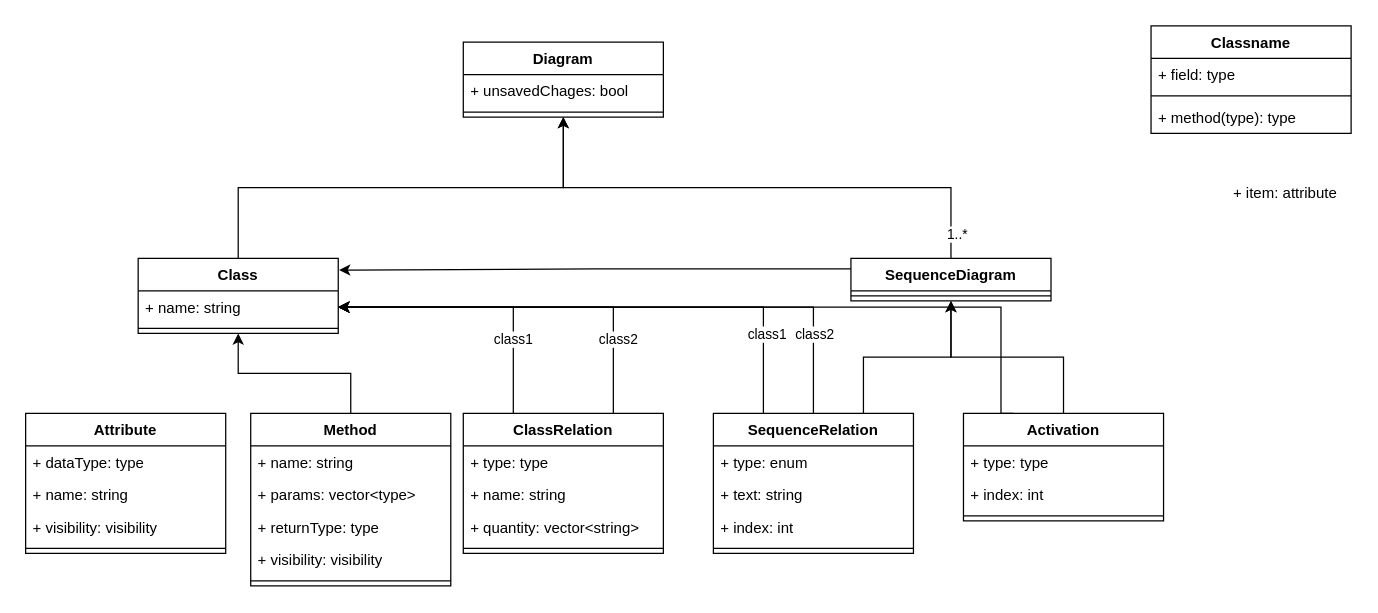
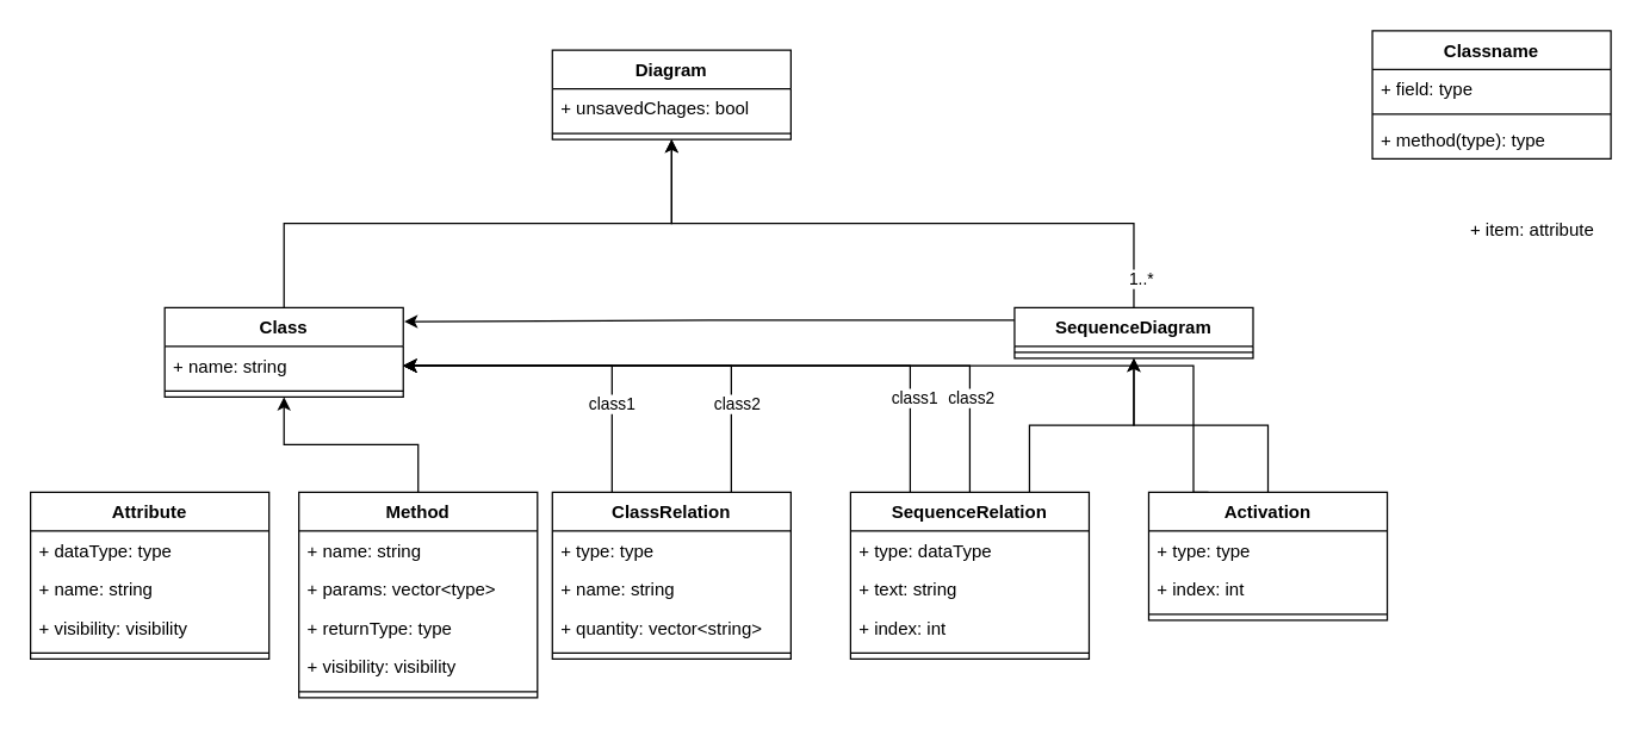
  <mxCell id="0" />
  <mxCell id="1" parent="0" />
  <mxCell id="2" value="+ item: attribute" style="text;strokeColor=none;fillColor=none;align=left;verticalAlign=top;spacingLeft=4;spacingRight=4;overflow=hidden;rotatable=0;points=[[0,0.5],[1,0.5]];portConstraint=eastwest;" vertex="1" parent="1"><mxGeometry x="980" y="140" width="100" height="26" as="geometry" /></mxCell>
  <mxCell id="3" value="Classname" style="swimlane;fontStyle=1;align=center;verticalAlign=top;childLayout=stackLayout;horizontal=1;startSize=26;horizontalStack=0;resizeParent=1;resizeParentMax=0;resizeLast=0;collapsible=1;marginBottom=0;" vertex="1" parent="1"><mxGeometry x="920" y="20" width="160" height="86" as="geometry" /></mxCell>
  <mxCell id="4" value="+ field: type" style="text;strokeColor=none;fillColor=none;align=left;verticalAlign=top;spacingLeft=4;spacingRight=4;overflow=hidden;rotatable=0;points=[[0,0.5],[1,0.5]];portConstraint=eastwest;" vertex="1" parent="3"><mxGeometry y="26" width="160" height="26" as="geometry" /></mxCell>
  <mxCell id="5" value="" style="line;strokeWidth=1;fillColor=none;align=left;verticalAlign=middle;spacingTop=-1;spacingLeft=3;spacingRight=3;rotatable=0;labelPosition=right;points=[];portConstraint=eastwest;" vertex="1" parent="3"><mxGeometry y="52" width="160" height="8" as="geometry" /></mxCell>
  <mxCell id="6" value="+ method(type): type" style="text;strokeColor=none;fillColor=none;align=left;verticalAlign=top;spacingLeft=4;spacingRight=4;overflow=hidden;rotatable=0;points=[[0,0.5],[1,0.5]];portConstraint=eastwest;" vertex="1" parent="3"><mxGeometry y="60" width="160" height="26" as="geometry" /></mxCell>
  <mxCell id="7" value="Diagram" style="swimlane;fontStyle=1;align=center;verticalAlign=top;childLayout=stackLayout;horizontal=1;startSize=26;horizontalStack=0;resizeParent=1;resizeParentMax=0;resizeLast=0;collapsible=1;marginBottom=0;" vertex="1" parent="1"><mxGeometry x="370" y="33" width="160" height="60" as="geometry" /></mxCell>
  <mxCell id="8" value="+ unsavedChages: bool" style="text;strokeColor=none;fillColor=none;align=left;verticalAlign=top;spacingLeft=4;spacingRight=4;overflow=hidden;rotatable=0;points=[[0,0.5],[1,0.5]];portConstraint=eastwest;" vertex="1" parent="7"><mxGeometry y="26" width="160" height="26" as="geometry" /></mxCell>
  <mxCell id="9" value="" style="line;strokeWidth=1;fillColor=none;align=left;verticalAlign=middle;spacingTop=-1;spacingLeft=3;spacingRight=3;rotatable=0;labelPosition=right;points=[];portConstraint=eastwest;" vertex="1" parent="7"><mxGeometry y="52" width="160" height="8" as="geometry" /></mxCell>
  <mxCell id="10" style="edgeStyle=orthogonalEdgeStyle;rounded=0;orthogonalLoop=1;jettySize=auto;html=1;exitX=0.5;exitY=0;exitDx=0;exitDy=0;entryX=0.5;entryY=1;entryDx=0;entryDy=0;" edge="1" parent="1" source="11" target="7"><mxGeometry relative="1" as="geometry"><mxPoint x="270" y="130" as="targetPoint" /></mxGeometry></mxCell>
  <mxCell id="11" value="Class" style="swimlane;fontStyle=1;align=center;verticalAlign=top;childLayout=stackLayout;horizontal=1;startSize=26;horizontalStack=0;resizeParent=1;resizeParentMax=0;resizeLast=0;collapsible=1;marginBottom=0;" vertex="1" parent="1"><mxGeometry x="110" y="206" width="160" height="60" as="geometry" /></mxCell>
  <mxCell id="12" value="+ name: string" style="text;strokeColor=none;fillColor=none;align=left;verticalAlign=top;spacingLeft=4;spacingRight=4;overflow=hidden;rotatable=0;points=[[0,0.5],[1,0.5]];portConstraint=eastwest;" vertex="1" parent="11"><mxGeometry y="26" width="160" height="26" as="geometry" /></mxCell>
  <mxCell id="13" value="" style="line;strokeWidth=1;fillColor=none;align=left;verticalAlign=middle;spacingTop=-1;spacingLeft=3;spacingRight=3;rotatable=0;labelPosition=right;points=[];portConstraint=eastwest;" vertex="1" parent="11"><mxGeometry y="52" width="160" height="8" as="geometry" /></mxCell>
  <mxCell id="14" style="edgeStyle=orthogonalEdgeStyle;rounded=0;orthogonalLoop=1;jettySize=auto;html=1;exitX=0.5;exitY=0;exitDx=0;exitDy=0;entryX=0.5;entryY=1;entryDx=0;entryDy=0;" edge="1" parent="1" source="17" target="7"><mxGeometry relative="1" as="geometry" /></mxCell>
  <mxCell id="15" value="1..*" style="edgeLabel;html=1;align=center;verticalAlign=middle;resizable=0;points=[];" vertex="1" connectable="0" parent="14"><mxGeometry x="0.067" y="-1" relative="1" as="geometry"><mxPoint x="174" y="38" as="offset" /></mxGeometry></mxCell>
  <mxCell id="16" style="edgeStyle=orthogonalEdgeStyle;rounded=0;orthogonalLoop=1;jettySize=auto;html=1;exitX=0;exitY=0.25;exitDx=0;exitDy=0;entryX=1.004;entryY=0.156;entryDx=0;entryDy=0;entryPerimeter=0;" edge="1" parent="1" source="17" target="11"><mxGeometry relative="1" as="geometry" /></mxCell>
  <mxCell id="17" value="SequenceDiagram" style="swimlane;fontStyle=1;align=center;verticalAlign=top;childLayout=stackLayout;horizontal=1;startSize=26;horizontalStack=0;resizeParent=1;resizeParentMax=0;resizeLast=0;collapsible=1;marginBottom=0;" vertex="1" parent="1"><mxGeometry x="680" y="206" width="160" height="34" as="geometry" /></mxCell>
  <mxCell id="18" value="" style="line;strokeWidth=1;fillColor=none;align=left;verticalAlign=middle;spacingTop=-1;spacingLeft=3;spacingRight=3;rotatable=0;labelPosition=right;points=[];portConstraint=eastwest;" vertex="1" parent="17"><mxGeometry y="26" width="160" height="8" as="geometry" /></mxCell>
  <mxCell id="19" value="Attribute" style="swimlane;fontStyle=1;align=center;verticalAlign=top;childLayout=stackLayout;horizontal=1;startSize=26;horizontalStack=0;resizeParent=1;resizeParentMax=0;resizeLast=0;collapsible=1;marginBottom=0;" vertex="1" parent="1"><mxGeometry x="20" y="330" width="160" height="112" as="geometry" /></mxCell>
  <mxCell id="20" value="+ dataType: type" style="text;strokeColor=none;fillColor=none;align=left;verticalAlign=top;spacingLeft=4;spacingRight=4;overflow=hidden;rotatable=0;points=[[0,0.5],[1,0.5]];portConstraint=eastwest;" vertex="1" parent="19"><mxGeometry y="26" width="160" height="26" as="geometry" /></mxCell>
  <mxCell id="21" value="+ name: string" style="text;strokeColor=none;fillColor=none;align=left;verticalAlign=top;spacingLeft=4;spacingRight=4;overflow=hidden;rotatable=0;points=[[0,0.5],[1,0.5]];portConstraint=eastwest;" vertex="1" parent="19"><mxGeometry y="52" width="160" height="26" as="geometry" /></mxCell>
  <mxCell id="22" value="+ visibility: visibility" style="text;strokeColor=none;fillColor=none;align=left;verticalAlign=top;spacingLeft=4;spacingRight=4;overflow=hidden;rotatable=0;points=[[0,0.5],[1,0.5]];portConstraint=eastwest;" vertex="1" parent="19"><mxGeometry y="78" width="160" height="26" as="geometry" /></mxCell>
  <mxCell id="23" value="" style="line;strokeWidth=1;fillColor=none;align=left;verticalAlign=middle;spacingTop=-1;spacingLeft=3;spacingRight=3;rotatable=0;labelPosition=right;points=[];portConstraint=eastwest;" vertex="1" parent="19"><mxGeometry y="104" width="160" height="8" as="geometry" /></mxCell>
  <mxCell id="24" style="edgeStyle=orthogonalEdgeStyle;rounded=0;orthogonalLoop=1;jettySize=auto;html=1;exitX=0.5;exitY=0;exitDx=0;exitDy=0;entryX=0.5;entryY=1;entryDx=0;entryDy=0;" edge="1" parent="1" source="25" target="11"><mxGeometry relative="1" as="geometry" /></mxCell>
  <mxCell id="25" value="Method" style="swimlane;fontStyle=1;align=center;verticalAlign=top;childLayout=stackLayout;horizontal=1;startSize=26;horizontalStack=0;resizeParent=1;resizeParentMax=0;resizeLast=0;collapsible=1;marginBottom=0;" vertex="1" parent="1"><mxGeometry x="200" y="330" width="160" height="138" as="geometry" /></mxCell>
  <mxCell id="26" value="+ name: string" style="text;strokeColor=none;fillColor=none;align=left;verticalAlign=top;spacingLeft=4;spacingRight=4;overflow=hidden;rotatable=0;points=[[0,0.5],[1,0.5]];portConstraint=eastwest;" vertex="1" parent="25"><mxGeometry y="26" width="160" height="26" as="geometry" /></mxCell>
  <mxCell id="27" value="+ params: vector&lt;type&gt;" style="text;strokeColor=none;fillColor=none;align=left;verticalAlign=top;spacingLeft=4;spacingRight=4;overflow=hidden;rotatable=0;points=[[0,0.5],[1,0.5]];portConstraint=eastwest;" vertex="1" parent="25"><mxGeometry y="52" width="160" height="26" as="geometry" /></mxCell>
  <mxCell id="28" value="+ returnType: type" style="text;strokeColor=none;fillColor=none;align=left;verticalAlign=top;spacingLeft=4;spacingRight=4;overflow=hidden;rotatable=0;points=[[0,0.5],[1,0.5]];portConstraint=eastwest;" vertex="1" parent="25"><mxGeometry y="78" width="160" height="26" as="geometry" /></mxCell>
  <mxCell id="29" value="+ visibility: visibility" style="text;strokeColor=none;fillColor=none;align=left;verticalAlign=top;spacingLeft=4;spacingRight=4;overflow=hidden;rotatable=0;points=[[0,0.5],[1,0.5]];portConstraint=eastwest;" vertex="1" parent="25"><mxGeometry y="104" width="160" height="26" as="geometry" /></mxCell>
  <mxCell id="30" value="" style="line;strokeWidth=1;fillColor=none;align=left;verticalAlign=middle;spacingTop=-1;spacingLeft=3;spacingRight=3;rotatable=0;labelPosition=right;points=[];portConstraint=eastwest;" vertex="1" parent="25"><mxGeometry y="130" width="160" height="8" as="geometry" /></mxCell>
  <mxCell id="31" style="edgeStyle=orthogonalEdgeStyle;rounded=0;orthogonalLoop=1;jettySize=auto;html=1;exitX=0.25;exitY=0;exitDx=0;exitDy=0;entryX=1;entryY=0.5;entryDx=0;entryDy=0;" edge="1" parent="1" source="35" target="12"><mxGeometry relative="1" as="geometry" /></mxCell>
  <mxCell id="32" value="class1" style="edgeLabel;html=1;align=center;verticalAlign=middle;resizable=0;points=[];" vertex="1" connectable="0" parent="31"><mxGeometry x="-0.467" y="1" relative="1" as="geometry"><mxPoint as="offset" /></mxGeometry></mxCell>
  <mxCell id="33" style="edgeStyle=orthogonalEdgeStyle;rounded=0;orthogonalLoop=1;jettySize=auto;html=1;exitX=0.75;exitY=0;exitDx=0;exitDy=0;entryX=1;entryY=0.5;entryDx=0;entryDy=0;" edge="1" parent="1" source="35" target="12"><mxGeometry relative="1" as="geometry" /></mxCell>
  <mxCell id="34" value="class2" style="edgeLabel;html=1;align=center;verticalAlign=middle;resizable=0;points=[];" vertex="1" connectable="0" parent="33"><mxGeometry x="-0.593" y="-3" relative="1" as="geometry"><mxPoint y="2" as="offset" /></mxGeometry></mxCell>
  <mxCell id="35" value="ClassRelation" style="swimlane;fontStyle=1;align=center;verticalAlign=top;childLayout=stackLayout;horizontal=1;startSize=26;horizontalStack=0;resizeParent=1;resizeParentMax=0;resizeLast=0;collapsible=1;marginBottom=0;" vertex="1" parent="1"><mxGeometry x="370" y="330" width="160" height="112" as="geometry" /></mxCell>
  <mxCell id="36" value="+ type: type" style="text;strokeColor=none;fillColor=none;align=left;verticalAlign=top;spacingLeft=4;spacingRight=4;overflow=hidden;rotatable=0;points=[[0,0.5],[1,0.5]];portConstraint=eastwest;" vertex="1" parent="35"><mxGeometry y="26" width="160" height="26" as="geometry" /></mxCell>
  <mxCell id="37" value="+ name: string" style="text;strokeColor=none;fillColor=none;align=left;verticalAlign=top;spacingLeft=4;spacingRight=4;overflow=hidden;rotatable=0;points=[[0,0.5],[1,0.5]];portConstraint=eastwest;" vertex="1" parent="35"><mxGeometry y="52" width="160" height="26" as="geometry" /></mxCell>
  <mxCell id="38" value="+ quantity: vector&lt;string&gt;" style="text;strokeColor=none;fillColor=none;align=left;verticalAlign=top;spacingLeft=4;spacingRight=4;overflow=hidden;rotatable=0;points=[[0,0.5],[1,0.5]];portConstraint=eastwest;" vertex="1" parent="35"><mxGeometry y="78" width="160" height="26" as="geometry" /></mxCell>
  <mxCell id="39" value="" style="line;strokeWidth=1;fillColor=none;align=left;verticalAlign=middle;spacingTop=-1;spacingLeft=3;spacingRight=3;rotatable=0;labelPosition=right;points=[];portConstraint=eastwest;" vertex="1" parent="35"><mxGeometry y="104" width="160" height="8" as="geometry" /></mxCell>
  <mxCell id="40" style="edgeStyle=orthogonalEdgeStyle;rounded=0;orthogonalLoop=1;jettySize=auto;html=1;exitX=0.25;exitY=0;exitDx=0;exitDy=0;entryX=1;entryY=0.5;entryDx=0;entryDy=0;" edge="1" parent="1" source="45" target="12"><mxGeometry relative="1" as="geometry" /></mxCell>
  <mxCell id="41" value="class1" style="edgeLabel;html=1;align=center;verticalAlign=middle;resizable=0;points=[];" vertex="1" connectable="0" parent="40"><mxGeometry x="-0.685" y="-2" relative="1" as="geometry"><mxPoint y="3" as="offset" /></mxGeometry></mxCell>
  <mxCell id="42" style="edgeStyle=orthogonalEdgeStyle;rounded=0;orthogonalLoop=1;jettySize=auto;html=1;exitX=0.5;exitY=0;exitDx=0;exitDy=0;entryX=1;entryY=0.5;entryDx=0;entryDy=0;" edge="1" parent="1" source="45" target="12"><mxGeometry relative="1" as="geometry"><mxPoint x="740" y="290" as="targetPoint" /></mxGeometry></mxCell>
  <mxCell id="43" value="class2" style="edgeLabel;html=1;align=center;verticalAlign=middle;resizable=0;points=[];" vertex="1" connectable="0" parent="42"><mxGeometry x="-0.712" y="1" relative="1" as="geometry"><mxPoint x="1" y="3" as="offset" /></mxGeometry></mxCell>
  <mxCell id="44" style="edgeStyle=orthogonalEdgeStyle;rounded=0;orthogonalLoop=1;jettySize=auto;html=1;exitX=0.75;exitY=0;exitDx=0;exitDy=0;entryX=0.5;entryY=1;entryDx=0;entryDy=0;" edge="1" parent="1" source="45" target="17"><mxGeometry relative="1" as="geometry" /></mxCell>
  <mxCell id="45" value="SequenceRelation" style="swimlane;fontStyle=1;align=center;verticalAlign=top;childLayout=stackLayout;horizontal=1;startSize=26;horizontalStack=0;resizeParent=1;resizeParentMax=0;resizeLast=0;collapsible=1;marginBottom=0;" vertex="1" parent="1"><mxGeometry x="570" y="330" width="160" height="112" as="geometry" /></mxCell>
- <mxCell id="46" value="+ type: enum" style="text;strokeColor=none;fillColor=none;align=left;verticalAlign=top;spacingLeft=4;spacingRight=4;overflow=hidden;rotatable=0;points=[[0,0.5],[1,0.5]];portConstraint=eastwest;" vertex="1" parent="45"><mxGeometry y="26" width="160" height="26" as="geometry" /></mxCell>
+ <mxCell id="46" value="+ type: dataType" style="text;strokeColor=none;fillColor=none;align=left;verticalAlign=top;spacingLeft=4;spacingRight=4;overflow=hidden;rotatable=0;points=[[0,0.5],[1,0.5]];portConstraint=eastwest;" vertex="1" parent="45"><mxGeometry y="26" width="160" height="26" as="geometry" /></mxCell>
  <mxCell id="47" value="+ text: string" style="text;strokeColor=none;fillColor=none;align=left;verticalAlign=top;spacingLeft=4;spacingRight=4;overflow=hidden;rotatable=0;points=[[0,0.5],[1,0.5]];portConstraint=eastwest;" vertex="1" parent="45"><mxGeometry y="52" width="160" height="26" as="geometry" /></mxCell>
  <mxCell id="48" value="+ index: int" style="text;strokeColor=none;fillColor=none;align=left;verticalAlign=top;spacingLeft=4;spacingRight=4;overflow=hidden;rotatable=0;points=[[0,0.5],[1,0.5]];portConstraint=eastwest;" vertex="1" parent="45"><mxGeometry y="78" width="160" height="26" as="geometry" /></mxCell>
  <mxCell id="49" value="" style="line;strokeWidth=1;fillColor=none;align=left;verticalAlign=middle;spacingTop=-1;spacingLeft=3;spacingRight=3;rotatable=0;labelPosition=right;points=[];portConstraint=eastwest;" vertex="1" parent="45"><mxGeometry y="104" width="160" height="8" as="geometry" /></mxCell>
  <mxCell id="50" style="edgeStyle=orthogonalEdgeStyle;rounded=0;orthogonalLoop=1;jettySize=auto;html=1;exitX=0.5;exitY=0;exitDx=0;exitDy=0;entryX=0.5;entryY=1;entryDx=0;entryDy=0;" edge="1" parent="1" source="52" target="17"><mxGeometry relative="1" as="geometry" /></mxCell>
  <mxCell id="51" style="edgeStyle=orthogonalEdgeStyle;rounded=0;orthogonalLoop=1;jettySize=auto;html=1;exitX=0.25;exitY=0;exitDx=0;exitDy=0;entryX=1;entryY=0.5;entryDx=0;entryDy=0;" edge="1" parent="1" source="52" target="12"><mxGeometry relative="1" as="geometry"><Array as="points"><mxPoint x="800" y="245" /></Array></mxGeometry></mxCell>
  <mxCell id="52" value="Activation" style="swimlane;fontStyle=1;align=center;verticalAlign=top;childLayout=stackLayout;horizontal=1;startSize=26;horizontalStack=0;resizeParent=1;resizeParentMax=0;resizeLast=0;collapsible=1;marginBottom=0;" vertex="1" parent="1"><mxGeometry x="770" y="330" width="160" height="86" as="geometry" /></mxCell>
  <mxCell id="53" value="+ type: type" style="text;strokeColor=none;fillColor=none;align=left;verticalAlign=top;spacingLeft=4;spacingRight=4;overflow=hidden;rotatable=0;points=[[0,0.5],[1,0.5]];portConstraint=eastwest;" vertex="1" parent="52"><mxGeometry y="26" width="160" height="26" as="geometry" /></mxCell>
  <mxCell id="54" value="+ index: int" style="text;strokeColor=none;fillColor=none;align=left;verticalAlign=top;spacingLeft=4;spacingRight=4;overflow=hidden;rotatable=0;points=[[0,0.5],[1,0.5]];portConstraint=eastwest;" vertex="1" parent="52"><mxGeometry y="52" width="160" height="26" as="geometry" /></mxCell>
  <mxCell id="55" value="" style="line;strokeWidth=1;fillColor=none;align=left;verticalAlign=middle;spacingTop=-1;spacingLeft=3;spacingRight=3;rotatable=0;labelPosition=right;points=[];portConstraint=eastwest;" vertex="1" parent="52"><mxGeometry y="78" width="160" height="8" as="geometry" /></mxCell>
